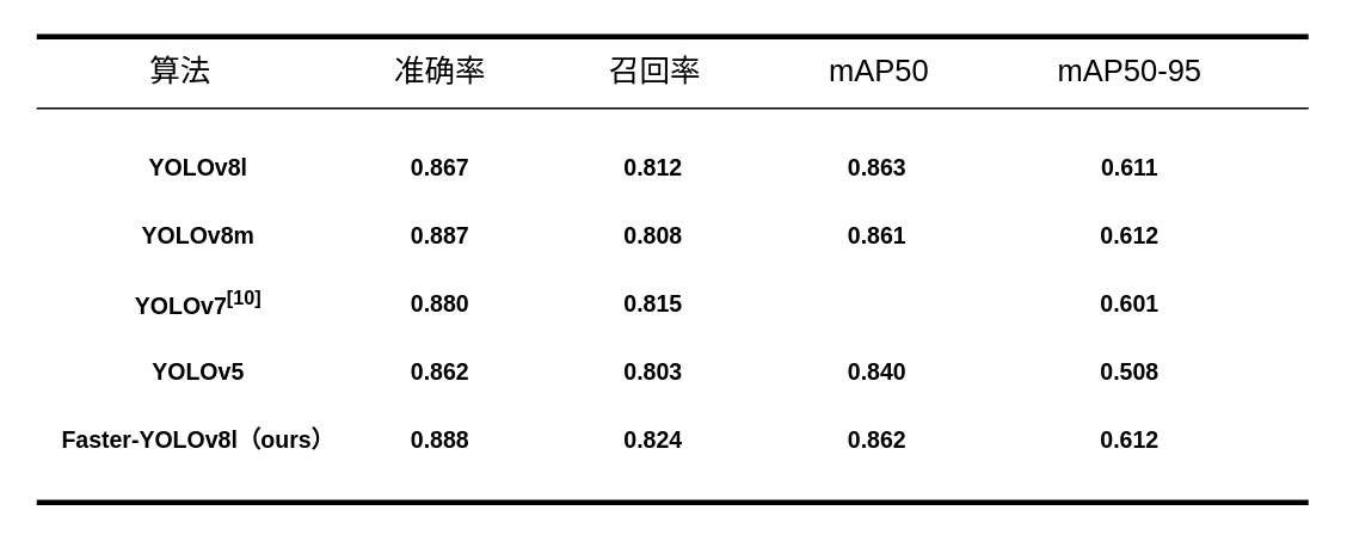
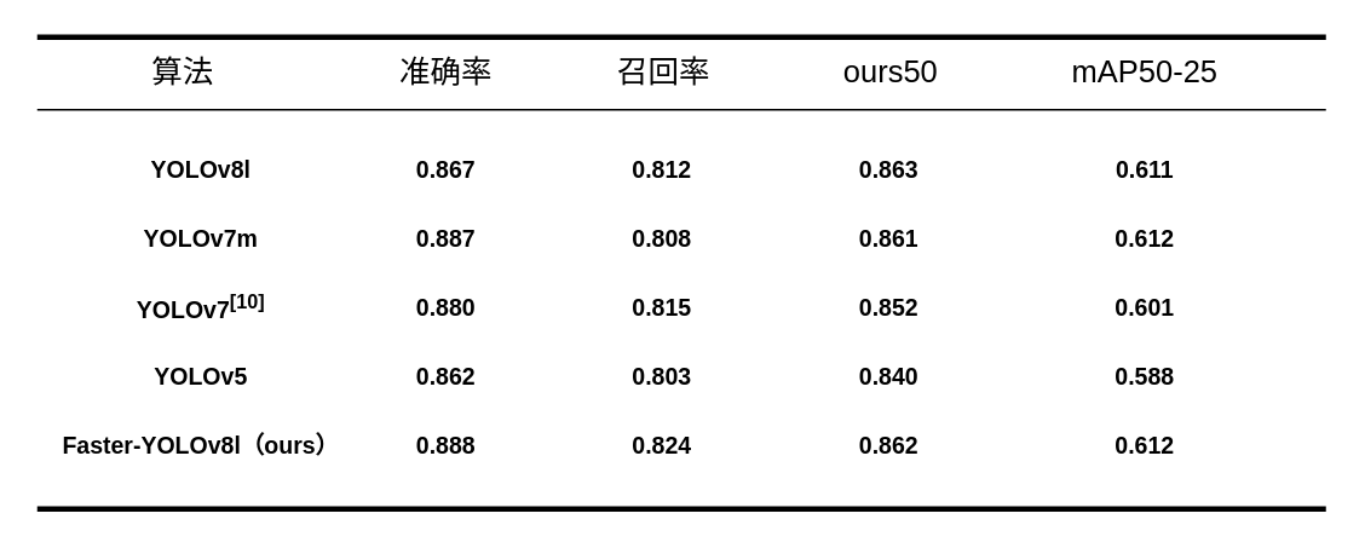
  <mxCell id="0" />
  <mxCell id="1" parent="0" />
  <mxCell id="2" value="" style="endArrow=none;html=1;rounded=0;strokeWidth=3;" parent="1" edge="1"><mxGeometry width="50" height="50" relative="1" as="geometry"><mxPoint x="20" y="20" as="sourcePoint" /><mxPoint x="730" y="20" as="targetPoint" /></mxGeometry></mxCell>
  <mxCell id="3" value="" style="endArrow=none;html=1;rounded=0;strokeWidth=1;" parent="1" edge="1"><mxGeometry width="50" height="50" relative="1" as="geometry"><mxPoint x="20" y="60" as="sourcePoint" /><mxPoint x="730" y="60" as="targetPoint" /></mxGeometry></mxCell>
  <mxCell id="4" value="&lt;font style=&quot;font-size: 17px;&quot;&gt;算法&lt;/font&gt;" style="text;html=1;align=center;verticalAlign=middle;resizable=0;points=[];autosize=1;strokeColor=none;fillColor=none;" parent="1" vertex="1"><mxGeometry x="70" y="25" width="60" height="30" as="geometry" /></mxCell>
- <mxCell id="5" value="&lt;span style=&quot;font-size: 17px;&quot;&gt;mAP50&lt;/span&gt;" style="text;html=1;align=center;verticalAlign=middle;resizable=0;points=[];autosize=1;strokeColor=none;fillColor=none;" parent="1" vertex="1"><mxGeometry x="450" y="25" width="80" height="30" as="geometry" /></mxCell>
+ <mxCell id="5" value="&lt;span style=&quot;font-size: 17px;&quot;&gt;ours50&lt;/span&gt;" style="text;html=1;align=center;verticalAlign=middle;resizable=0;points=[];autosize=1;strokeColor=none;fillColor=none;" parent="1" vertex="1"><mxGeometry x="450" y="25" width="80" height="30" as="geometry" /></mxCell>
  <mxCell id="6" value="" style="endArrow=none;html=1;rounded=0;strokeWidth=3;" parent="1" edge="1"><mxGeometry width="50" height="50" relative="1" as="geometry"><mxPoint x="20" y="280" as="sourcePoint" /><mxPoint x="730" y="280" as="targetPoint" /></mxGeometry></mxCell>
  <mxCell id="7" value="&lt;span style=&quot;font-size: 17px;&quot;&gt;准确率&lt;/span&gt;" style="text;html=1;align=center;verticalAlign=middle;resizable=0;points=[];autosize=1;strokeColor=none;fillColor=none;" parent="1" vertex="1"><mxGeometry x="210" y="25" width="70" height="30" as="geometry" /></mxCell>
  <mxCell id="8" value="&lt;font style=&quot;font-size: 17px;&quot;&gt;召回率&lt;/font&gt;" style="text;html=1;align=center;verticalAlign=middle;resizable=0;points=[];autosize=1;strokeColor=none;fillColor=none;" parent="1" vertex="1"><mxGeometry x="330" y="25" width="70" height="30" as="geometry" /></mxCell>
- <mxCell id="9" value="&lt;span style=&quot;font-size: 17px;&quot;&gt;mAP50-95&lt;br&gt;&lt;/span&gt;" style="text;html=1;align=center;verticalAlign=middle;resizable=0;points=[];autosize=1;strokeColor=none;fillColor=none;" parent="1" vertex="1"><mxGeometry x="580" y="25" width="100" height="30" as="geometry" /></mxCell>
+ <mxCell id="9" value="&lt;span style=&quot;font-size: 17px;&quot;&gt;mAP50-25&lt;br&gt;&lt;/span&gt;" style="text;html=1;align=center;verticalAlign=middle;resizable=0;points=[];autosize=1;strokeColor=none;fillColor=none;" parent="1" vertex="1"><mxGeometry x="580" y="25" width="100" height="30" as="geometry" /></mxCell>
  <mxCell id="10" value="" style="group" parent="1" vertex="1" connectable="0"><mxGeometry x="20" y="78" width="180" height="182" as="geometry" /></mxCell>
- <mxCell id="11" value="&lt;font style=&quot;font-size: 13px;&quot;&gt;&lt;b&gt;YOLOv8m&lt;/b&gt;&lt;/font&gt;" style="text;html=1;align=center;verticalAlign=middle;resizable=0;points=[];autosize=1;strokeColor=none;fillColor=none;strokeWidth=1;" parent="10" vertex="1"><mxGeometry x="45" y="38" width="90" height="30" as="geometry" /></mxCell>
+ <mxCell id="11" value="&lt;font style=&quot;font-size: 13px;&quot;&gt;&lt;b&gt;YOLOv7m&lt;/b&gt;&lt;/font&gt;" style="text;html=1;align=center;verticalAlign=middle;resizable=0;points=[];autosize=1;strokeColor=none;fillColor=none;strokeWidth=1;" parent="10" vertex="1"><mxGeometry x="45" y="38" width="90" height="30" as="geometry" /></mxCell>
  <mxCell id="12" value="&lt;font style=&quot;font-size: 13px;&quot;&gt;&lt;b&gt;YOLOv7&lt;sup&gt;[10]&lt;/sup&gt;&lt;/b&gt;&lt;/font&gt;" style="text;html=1;align=center;verticalAlign=middle;resizable=0;points=[];autosize=1;strokeColor=none;fillColor=none;strokeWidth=1;" parent="10" vertex="1"><mxGeometry x="45" y="76" width="90" height="30" as="geometry" /></mxCell>
  <mxCell id="13" value="&lt;font style=&quot;font-size: 13px;&quot;&gt;&lt;b&gt;YOLOv8l&lt;/b&gt;&lt;/font&gt;" style="text;html=1;align=center;verticalAlign=middle;resizable=0;points=[];autosize=1;strokeColor=none;fillColor=none;strokeWidth=1;" parent="10" vertex="1"><mxGeometry x="50" width="80" height="30" as="geometry" /></mxCell>
  <mxCell id="14" value="&lt;b style=&quot;border-color: var(--border-color); font-size: 13px;&quot;&gt;Faster-YOLOv8l（ours）&lt;/b&gt;" style="text;html=1;align=center;verticalAlign=middle;resizable=0;points=[];autosize=1;strokeColor=none;fillColor=none;strokeWidth=1;" parent="10" vertex="1"><mxGeometry y="152" width="180" height="30" as="geometry" /></mxCell>
  <mxCell id="15" value="&lt;font style=&quot;font-size: 13px;&quot;&gt;&lt;b&gt;YOLOv5&lt;/b&gt;&lt;/font&gt;" style="text;html=1;align=center;verticalAlign=middle;resizable=0;points=[];autosize=1;strokeColor=none;fillColor=none;strokeWidth=1;" parent="10" vertex="1"><mxGeometry x="55" y="114" width="70" height="30" as="geometry" /></mxCell>
  <mxCell id="16" value="" style="group" parent="1" vertex="1" connectable="0"><mxGeometry x="155" y="78" width="180" height="182" as="geometry" /></mxCell>
  <mxCell id="17" value="&lt;font style=&quot;font-size: 13px;&quot;&gt;&lt;b&gt;0.887&lt;/b&gt;&lt;/font&gt;" style="text;html=1;align=center;verticalAlign=middle;resizable=0;points=[];autosize=1;strokeColor=none;fillColor=none;strokeWidth=1;" parent="16" vertex="1"><mxGeometry x="60" y="38" width="60" height="30" as="geometry" /></mxCell>
  <mxCell id="18" value="&lt;span style=&quot;font-size: 13px;&quot;&gt;&lt;b&gt;0.880&lt;/b&gt;&lt;/span&gt;" style="text;html=1;align=center;verticalAlign=middle;resizable=0;points=[];autosize=1;strokeColor=none;fillColor=none;strokeWidth=1;" parent="16" vertex="1"><mxGeometry x="60" y="76" width="60" height="30" as="geometry" /></mxCell>
  <mxCell id="19" value="&lt;font style=&quot;font-size: 13px;&quot;&gt;&lt;b&gt;0.867&lt;/b&gt;&lt;/font&gt;" style="text;html=1;align=center;verticalAlign=middle;resizable=0;points=[];autosize=1;strokeColor=none;fillColor=none;strokeWidth=1;" parent="16" vertex="1"><mxGeometry x="60" width="60" height="30" as="geometry" /></mxCell>
  <mxCell id="20" value="&lt;b style=&quot;border-color: var(--border-color); font-size: 13px;&quot;&gt;0.888&lt;/b&gt;" style="text;html=1;align=center;verticalAlign=middle;resizable=0;points=[];autosize=1;strokeColor=none;fillColor=none;strokeWidth=1;" parent="16" vertex="1"><mxGeometry x="60" y="152" width="60" height="30" as="geometry" /></mxCell>
  <mxCell id="21" value="&lt;font style=&quot;font-size: 13px;&quot;&gt;&lt;b&gt;0.862&lt;/b&gt;&lt;/font&gt;" style="text;html=1;align=center;verticalAlign=middle;resizable=0;points=[];autosize=1;strokeColor=none;fillColor=none;strokeWidth=1;" parent="16" vertex="1"><mxGeometry x="60" y="114" width="60" height="30" as="geometry" /></mxCell>
  <mxCell id="22" value="" style="group" parent="1" vertex="1" connectable="0"><mxGeometry x="274" y="78" width="180" height="182" as="geometry" /></mxCell>
  <mxCell id="23" value="&lt;font style=&quot;font-size: 13px;&quot;&gt;&lt;b&gt;0.808&lt;/b&gt;&lt;/font&gt;" style="text;html=1;align=center;verticalAlign=middle;resizable=0;points=[];autosize=1;strokeColor=none;fillColor=none;strokeWidth=1;" parent="22" vertex="1"><mxGeometry x="60" y="38" width="60" height="30" as="geometry" /></mxCell>
  <mxCell id="24" value="&lt;span style=&quot;font-size: 13px;&quot;&gt;&lt;b&gt;0.815&lt;/b&gt;&lt;/span&gt;" style="text;html=1;align=center;verticalAlign=middle;resizable=0;points=[];autosize=1;strokeColor=none;fillColor=none;strokeWidth=1;" parent="22" vertex="1"><mxGeometry x="60" y="76" width="60" height="30" as="geometry" /></mxCell>
  <mxCell id="25" value="&lt;font style=&quot;font-size: 13px;&quot;&gt;&lt;b&gt;0.812&lt;/b&gt;&lt;/font&gt;" style="text;html=1;align=center;verticalAlign=middle;resizable=0;points=[];autosize=1;strokeColor=none;fillColor=none;strokeWidth=1;" parent="22" vertex="1"><mxGeometry x="60" width="60" height="30" as="geometry" /></mxCell>
  <mxCell id="26" value="&lt;b style=&quot;border-color: var(--border-color); font-size: 13px;&quot;&gt;0.824&lt;/b&gt;" style="text;html=1;align=center;verticalAlign=middle;resizable=0;points=[];autosize=1;strokeColor=none;fillColor=none;strokeWidth=1;" parent="22" vertex="1"><mxGeometry x="60" y="152" width="60" height="30" as="geometry" /></mxCell>
  <mxCell id="27" value="&lt;font style=&quot;font-size: 13px;&quot;&gt;&lt;b&gt;0.803&lt;/b&gt;&lt;/font&gt;" style="text;html=1;align=center;verticalAlign=middle;resizable=0;points=[];autosize=1;strokeColor=none;fillColor=none;strokeWidth=1;" parent="22" vertex="1"><mxGeometry x="60" y="114" width="60" height="30" as="geometry" /></mxCell>
  <mxCell id="28" value="" style="group" parent="1" vertex="1" connectable="0"><mxGeometry x="399" y="78" width="180" height="182" as="geometry" /></mxCell>
  <mxCell id="29" value="&lt;font style=&quot;font-size: 13px;&quot;&gt;&lt;b&gt;0.861&lt;/b&gt;&lt;/font&gt;" style="text;html=1;align=center;verticalAlign=middle;resizable=0;points=[];autosize=1;strokeColor=none;fillColor=none;strokeWidth=1;" parent="28" vertex="1"><mxGeometry x="60" y="38" width="60" height="30" as="geometry" /></mxCell>
+ <mxCell id="30" value="&lt;span style=&quot;font-size: 13px;&quot;&gt;&lt;b&gt;0.852&lt;/b&gt;&lt;/span&gt;" style="text;html=1;align=center;verticalAlign=middle;resizable=0;points=[];autosize=1;strokeColor=none;fillColor=none;strokeWidth=1;" parent="28" vertex="1"><mxGeometry x="60" y="76" width="60" height="30" as="geometry" /></mxCell>
  <mxCell id="31" value="&lt;font style=&quot;font-size: 13px;&quot;&gt;&lt;b&gt;0.863&lt;/b&gt;&lt;/font&gt;" style="text;html=1;align=center;verticalAlign=middle;resizable=0;points=[];autosize=1;strokeColor=none;fillColor=none;strokeWidth=1;" parent="28" vertex="1"><mxGeometry x="60" width="60" height="30" as="geometry" /></mxCell>
  <mxCell id="32" value="&lt;b style=&quot;border-color: var(--border-color); font-size: 13px;&quot;&gt;0.862&lt;/b&gt;" style="text;html=1;align=center;verticalAlign=middle;resizable=0;points=[];autosize=1;strokeColor=none;fillColor=none;strokeWidth=1;" parent="28" vertex="1"><mxGeometry x="60" y="152" width="60" height="30" as="geometry" /></mxCell>
  <mxCell id="33" value="&lt;font style=&quot;font-size: 13px;&quot;&gt;&lt;b&gt;0.840&lt;/b&gt;&lt;/font&gt;" style="text;html=1;align=center;verticalAlign=middle;resizable=0;points=[];autosize=1;strokeColor=none;fillColor=none;strokeWidth=1;" parent="28" vertex="1"><mxGeometry x="60" y="114" width="60" height="30" as="geometry" /></mxCell>
  <mxCell id="34" value="" style="group" parent="1" vertex="1" connectable="0"><mxGeometry x="540" y="78" width="180" height="182" as="geometry" /></mxCell>
  <mxCell id="35" value="&lt;font style=&quot;font-size: 13px;&quot;&gt;&lt;b&gt;0.612&lt;/b&gt;&lt;/font&gt;" style="text;html=1;align=center;verticalAlign=middle;resizable=0;points=[];autosize=1;strokeColor=none;fillColor=none;strokeWidth=1;" parent="34" vertex="1"><mxGeometry x="60" y="38" width="60" height="30" as="geometry" /></mxCell>
  <mxCell id="36" value="&lt;span style=&quot;font-size: 13px;&quot;&gt;&lt;b&gt;0.601&lt;/b&gt;&lt;/span&gt;" style="text;html=1;align=center;verticalAlign=middle;resizable=0;points=[];autosize=1;strokeColor=none;fillColor=none;strokeWidth=1;" parent="34" vertex="1"><mxGeometry x="60" y="76" width="60" height="30" as="geometry" /></mxCell>
  <mxCell id="37" value="&lt;font style=&quot;font-size: 13px;&quot;&gt;&lt;b&gt;0.611&lt;/b&gt;&lt;/font&gt;" style="text;html=1;align=center;verticalAlign=middle;resizable=0;points=[];autosize=1;strokeColor=none;fillColor=none;strokeWidth=1;" parent="34" vertex="1"><mxGeometry x="60" width="60" height="30" as="geometry" /></mxCell>
  <mxCell id="38" value="&lt;b style=&quot;border-color: var(--border-color); font-size: 13px;&quot;&gt;0.612&lt;/b&gt;" style="text;html=1;align=center;verticalAlign=middle;resizable=0;points=[];autosize=1;strokeColor=none;fillColor=none;strokeWidth=1;" parent="34" vertex="1"><mxGeometry x="60" y="152" width="60" height="30" as="geometry" /></mxCell>
- <mxCell id="39" value="&lt;font style=&quot;font-size: 13px;&quot;&gt;&lt;b&gt;0.508&lt;/b&gt;&lt;/font&gt;" style="text;html=1;align=center;verticalAlign=middle;resizable=0;points=[];autosize=1;strokeColor=none;fillColor=none;strokeWidth=1;" parent="34" vertex="1"><mxGeometry x="60" y="114" width="60" height="30" as="geometry" /></mxCell>
+ <mxCell id="39" value="&lt;font style=&quot;font-size: 13px;&quot;&gt;&lt;b&gt;0.588&lt;/b&gt;&lt;/font&gt;" style="text;html=1;align=center;verticalAlign=middle;resizable=0;points=[];autosize=1;strokeColor=none;fillColor=none;strokeWidth=1;" parent="34" vertex="1"><mxGeometry x="60" y="114" width="60" height="30" as="geometry" /></mxCell>
